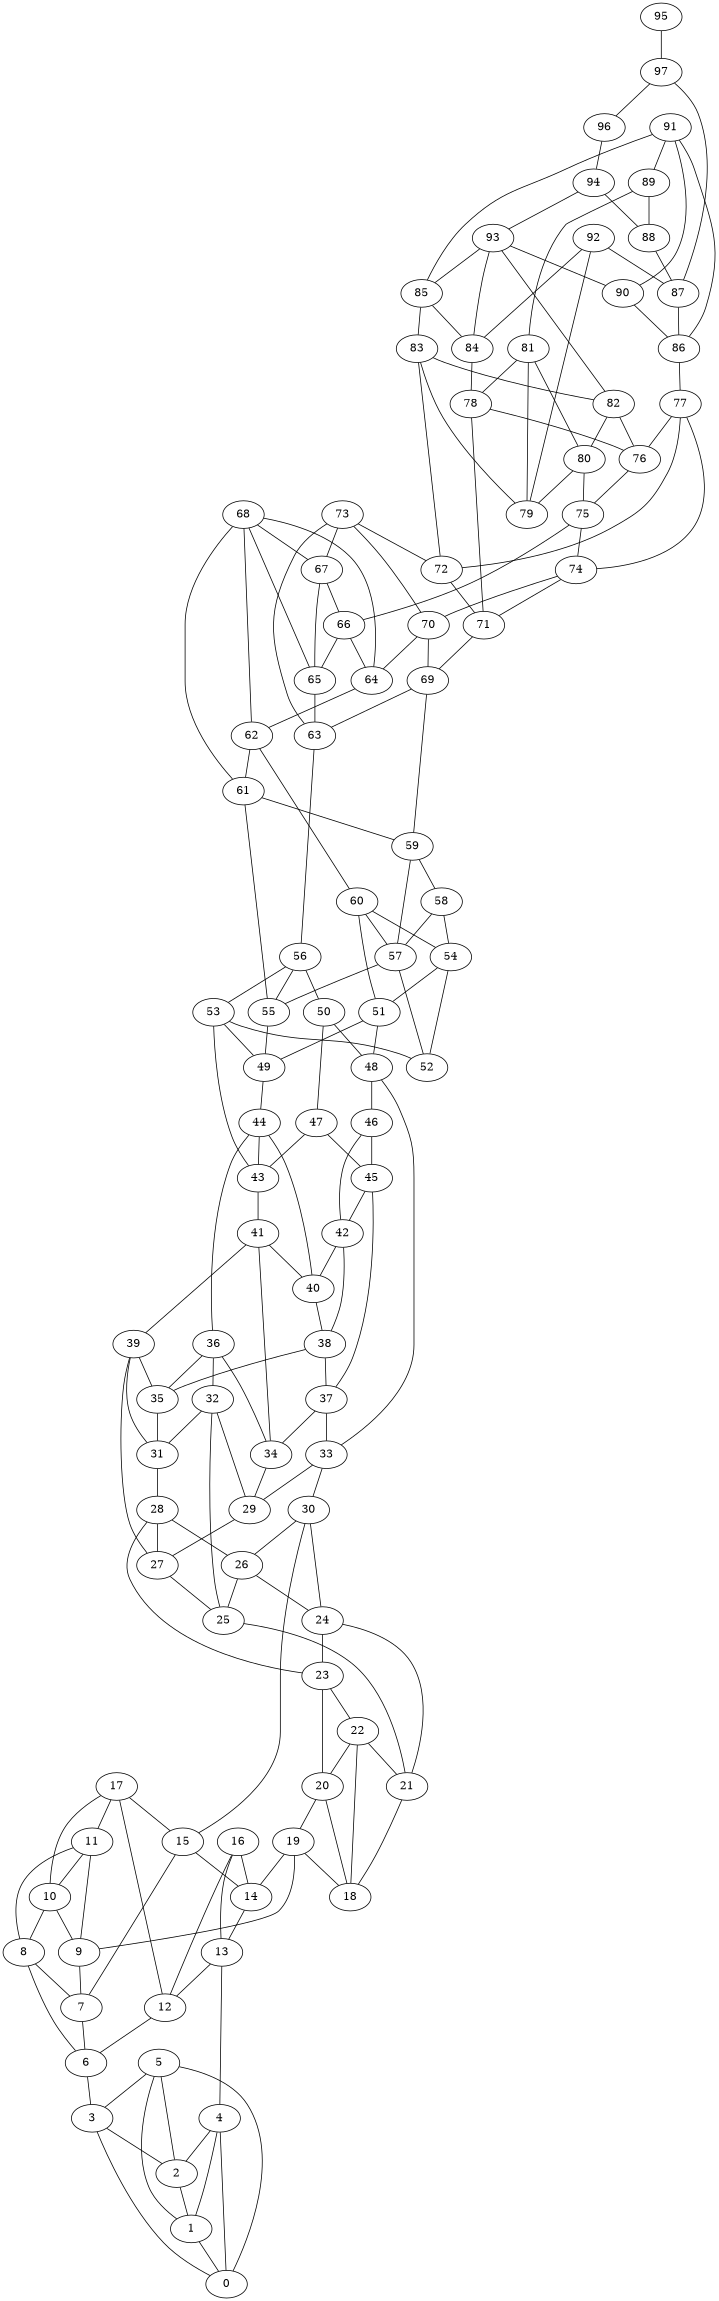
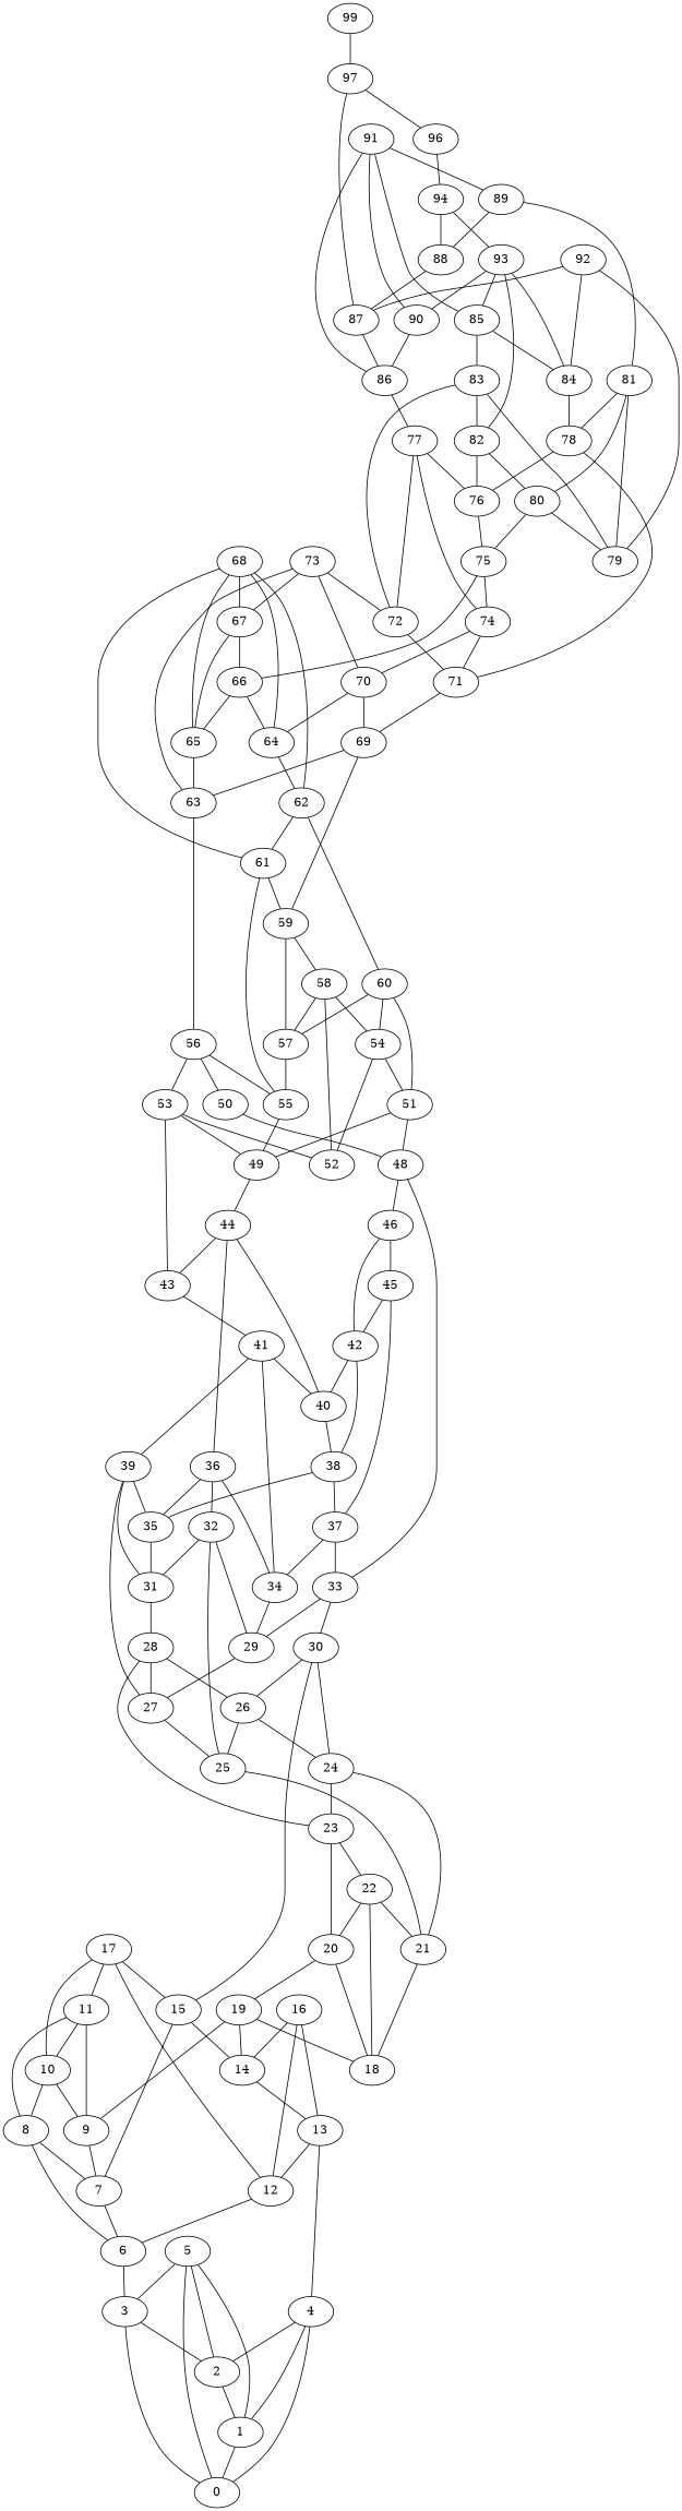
  graph {
    1
    0
    2
    3
    4
    5
    6
    7
    8
    9
    10
    11
    12
    13
    14
    15
    16
    17
    19
    18
    20
    21
    22
    23
    24
    25
    26
    27
    28
    29
    30
    31
    32
    33
    34
    35
    36
    37
    38
    39
    40
    41
    42
    43
    44
    45
    46
-   47
    48
    49
    50
    51
    53
    52
    54
    55
    56
    57
    58
    59
    60
    61
    62
    63
    64
    65
    66
    67
    68
    69
    70
    71
    72
    73
    74
    75
    76
    77
    78
    80
    79
    81
    82
    83
    84
    85
    86
    87
    88
    89
    90
    91
    92
    93
    94
    96
    97
-   99 [label=95]
+   99
    1 -- 0
    2 -- 1
    3 -- 0
    3 -- 2
    4 -- 1
    4 -- 0
    4 -- 2
    5 -- 1
    5 -- 0
    5 -- 2
    5 -- 3
    6 -- 3
    7 -- 6
    8 -- 6
    8 -- 7
    9 -- 7
    10 -- 8
    10 -- 9
    11 -- 8
    11 -- 9
    11 -- 10
    12 -- 6
    13 -- 4
    13 -- 12
    14 -- 13
    15 -- 7
    15 -- 14
    16 -- 12
    16 -- 13
    16 -- 14
    17 -- 10
    17 -- 11
    17 -- 12
    17 -- 15
    19 -- 9
    19 -- 14
    19 -- 18
    20 -- 19
    20 -- 18
    21 -- 18
    22 -- 18
    22 -- 20
    22 -- 21
    23 -- 20
    23 -- 22
    24 -- 21
    24 -- 23
    25 -- 21
    26 -- 24
    26 -- 25
    27 -- 25
    28 -- 23
    28 -- 26
    28 -- 27
    29 -- 27
    30 -- 15
    30 -- 24
    30 -- 26
    31 -- 28
    32 -- 25
    32 -- 29
    32 -- 31
    33 -- 29
    33 -- 30
    34 -- 29
    35 -- 31
    36 -- 32
    36 -- 34
    36 -- 35
    37 -- 33
    37 -- 34
    38 -- 35
    38 -- 37
    39 -- 27
    39 -- 31
    39 -- 35
    40 -- 38
    41 -- 34
    41 -- 39
    41 -- 40
    42 -- 38
    42 -- 40
    43 -- 41
    44 -- 36
    44 -- 40
    44 -- 43
    45 -- 37
    45 -- 42
    46 -- 42
    46 -- 45
-   47 -- 43
-   47 -- 45
    48 -- 33
    48 -- 46
    49 -- 44
-   50 -- 47
    50 -- 48
    51 -- 48
    51 -- 49
    53 -- 43
    53 -- 49
    53 -- 52
    54 -- 51
    54 -- 52
    55 -- 49
    56 -- 50
    56 -- 53
    56 -- 55
    57 -- 55
-   57 -- 52
+   58 -- 52
    58 -- 54
    58 -- 57
    59 -- 57
    59 -- 58
    60 -- 51
    60 -- 54
    60 -- 57
    61 -- 55
    61 -- 59
    62 -- 60
    62 -- 61
    63 -- 56
    64 -- 62
    65 -- 63
    66 -- 64
    66 -- 65
    67 -- 65
    67 -- 66
    68 -- 61
    68 -- 62
    68 -- 64
    68 -- 65
    68 -- 67
    69 -- 59
    69 -- 63
    70 -- 64
    70 -- 69
    71 -- 69
    72 -- 71
    73 -- 63
    73 -- 67
    73 -- 70
    73 -- 72
    74 -- 70
    74 -- 71
    75 -- 66
    75 -- 74
    76 -- 75
    77 -- 72
    77 -- 74
    77 -- 76
    78 -- 71
    78 -- 76
    80 -- 75
    80 -- 79
    81 -- 78
    81 -- 80
    81 -- 79
    82 -- 76
    82 -- 80
    83 -- 72
    83 -- 79
    83 -- 82
    84 -- 78
    85 -- 83
    85 -- 84
    86 -- 77
    87 -- 86
    88 -- 87
    89 -- 81
    89 -- 88
    90 -- 86
    91 -- 85
    91 -- 86
    91 -- 89
    91 -- 90
    92 -- 79
    92 -- 84
    92 -- 87
    93 -- 82
    93 -- 84
    93 -- 85
    93 -- 90
    94 -- 88
    94 -- 93
    96 -- 94
    97 -- 87
    97 -- 96
    99 -- 97
  }
